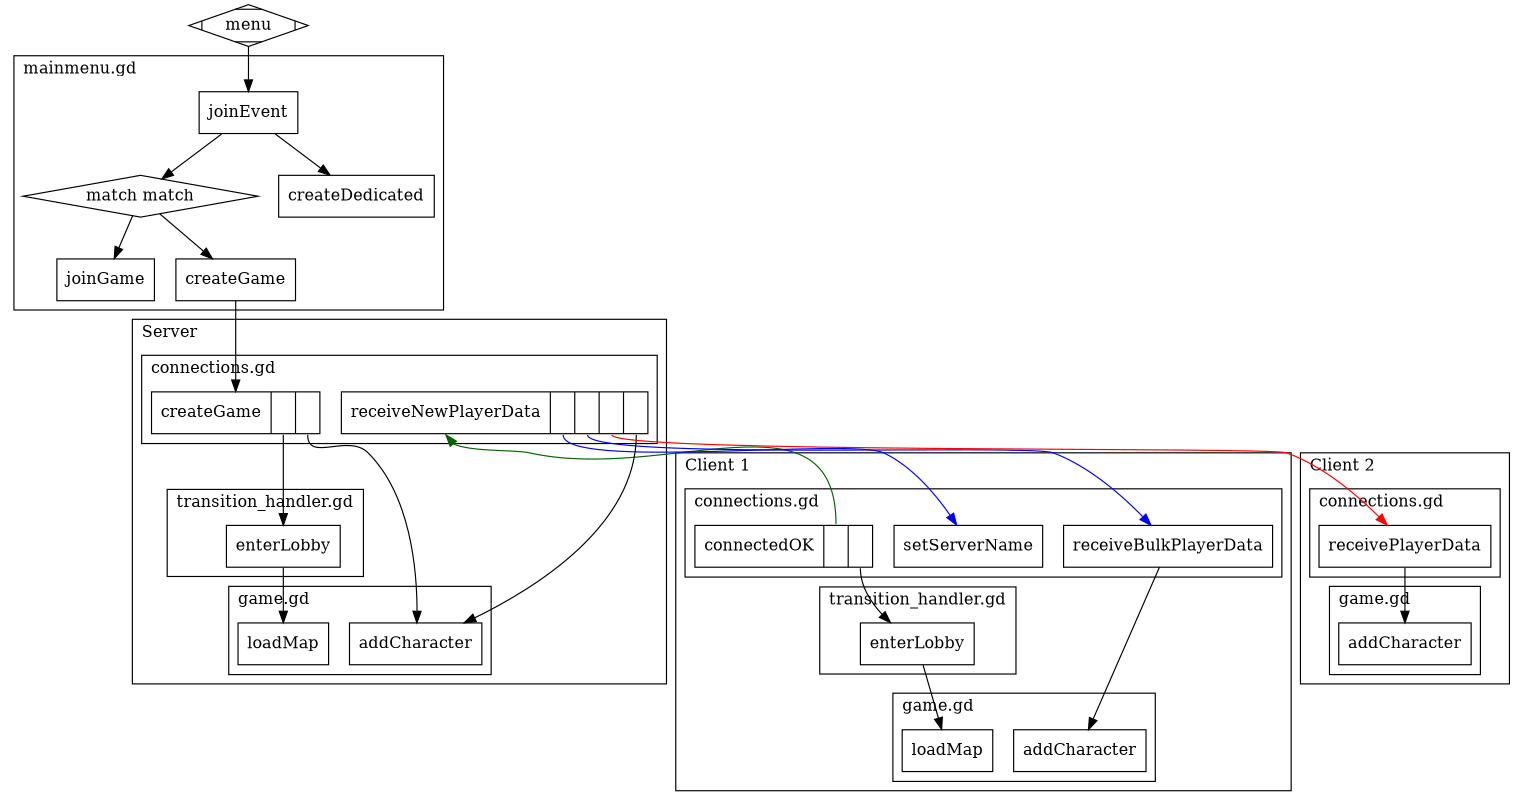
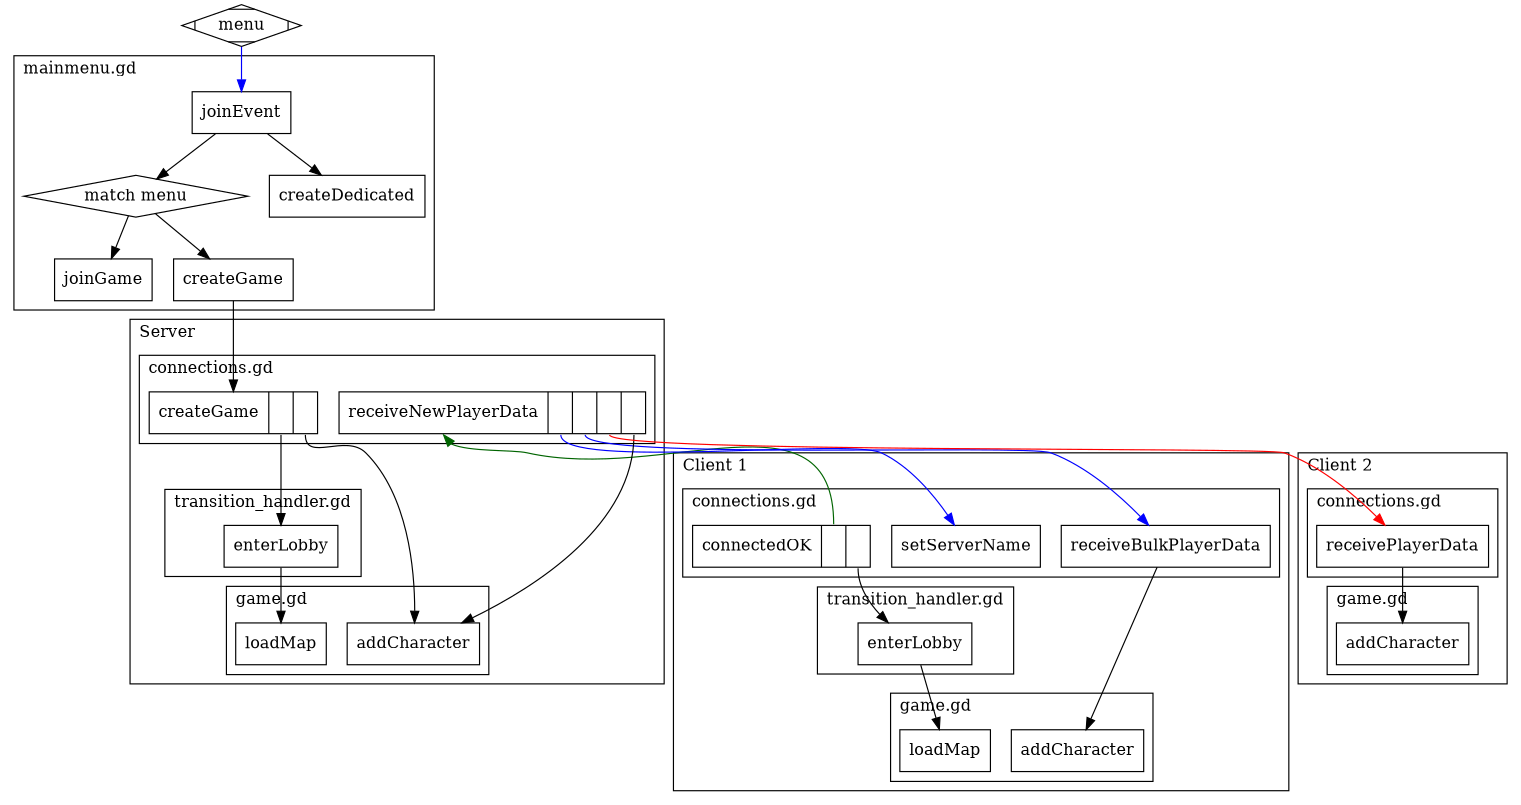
  digraph {
    node [shape=record]
-   n1 [label="match match" shape=diamond]
+   n1 [label="match menu" shape=diamond]
    joinEvent [shape=box]
    joinGame [shape=box]
    createGame [shape=box]
    createDedicated [shape=box]
    n6 [label="<f0> connectedOK | <f1> | <f2>"]
    n7 [label="<f0> setServerName"]
    n8 [label="<f0> receiveBulkPlayerData "]
    n9 [label=enterLobby shape=box]
    n10 [label=loadMap]
    n11 [label=addCharacter]
    n12 [label="<f0> createGame | <f1> | <f2>"]
    n13 [label="<f0> receiveNewPlayerData | <f1> | <f2>| <f3> | <f4>"]
    n14 [label=enterLobby shape=box]
    n15 [label=loadMap]
    n16 [label=addCharacter]
    n17 [label="<f0> receivePlayerData "]
    n18 [label=addCharacter]
    n19 [label=menu shape=Mdiamond]
    subgraph cluster_1 {
      label="mainmenu.gd"
      labeljust=l
      joinEvent
      joinGame
      createGame
      createDedicated
      subgraph sub_2 {
        label="mainmenu.gd"
        labeljust=l
        n1
      }
    }
    subgraph cluster_3 {
      label="Client 1"
      labeljust=l
      subgraph cluster_4 {
        label="connections.gd"
        labeljust=l
        n6
        n7
        n8
      }
      subgraph cluster_5 {
        label="transition_handler.gd"
        labeljust=l
        subgraph sub_6 {
          label="transition_handler.gd"
          labeljust=l
          n9
        }
      }
      subgraph cluster_7 {
        label="game.gd"
        labeljust=l
        n10
        n11
      }
    }
    subgraph cluster_8 {
      label=Server
      labeljust=l
      subgraph cluster_9 {
        label="connections.gd"
        labeljust=l
        n12
        n13
      }
      subgraph cluster_10 {
        label="transition_handler.gd"
        labeljust=l
        subgraph sub_11 {
          label="transition_handler.gd"
          labeljust=l
          n14
        }
      }
      subgraph cluster_12 {
        label="game.gd"
        labeljust=l
        n15
        n16
      }
    }
    subgraph cluster_13 {
      label="Client 2"
      labeljust=l
      subgraph cluster_14 {
        label="connections.gd"
        labeljust=l
        n17
      }
      subgraph cluster_15 {
        label="game.gd"
        labeljust=l
        n18
      }
    }
    n1 -> joinGame
    n1 -> createGame
    joinEvent -> n1
    joinEvent -> createDedicated
    createGame -> n12
    n6 -> n9 [tailport=f2]
    n6 -> n13 [color=darkgreen headport=f0 tailport=f1]
    n8 -> n11
    n9 -> n10
    n12 -> n14 [tailport=f1]
    n12 -> n16 [tailport=f2]
    n13 -> n7 [color=blue tailport=f1]
    n13 -> n8 [color=blue tailport=f2]
    n13 -> n16 [tailport=f4]
    n13 -> n17 [color=red tailport=f3]
    n14 -> n15
    n17 -> n18
-   n19 -> joinEvent
+   n19 -> joinEvent [color=blue]
  }
